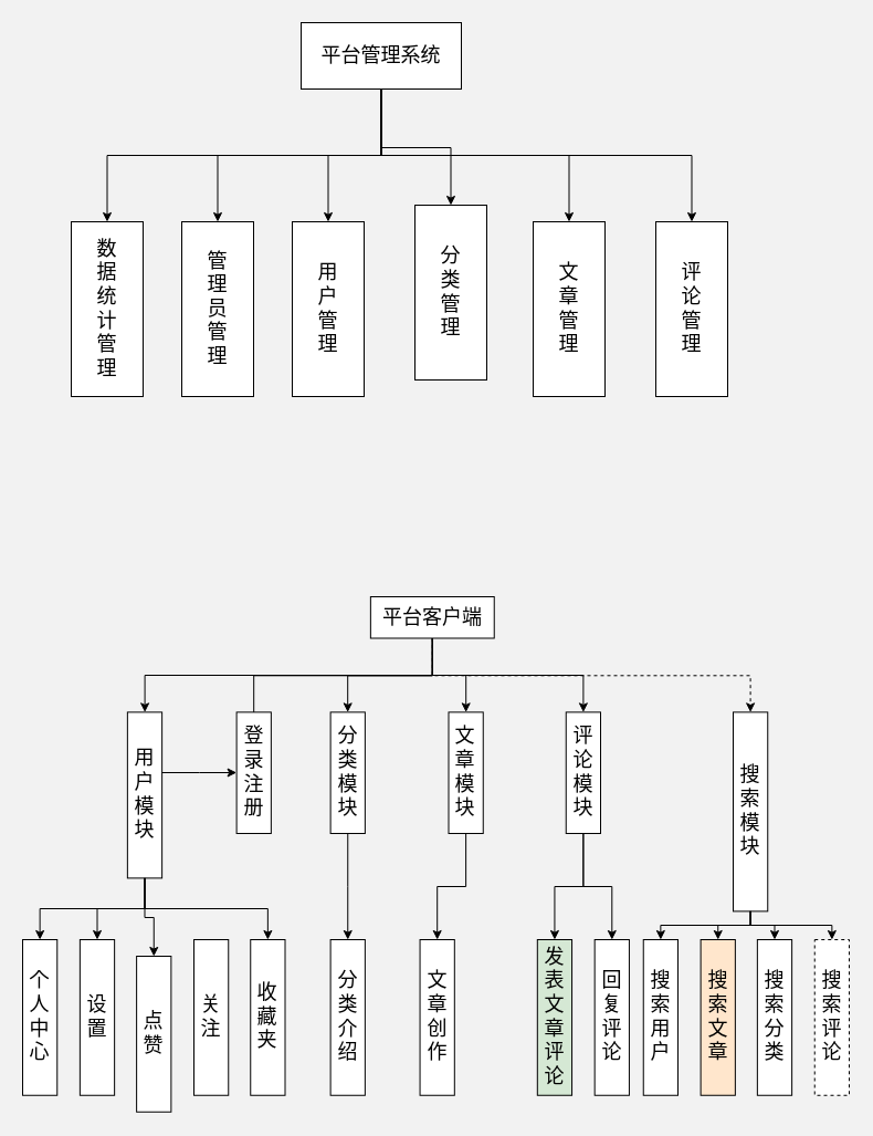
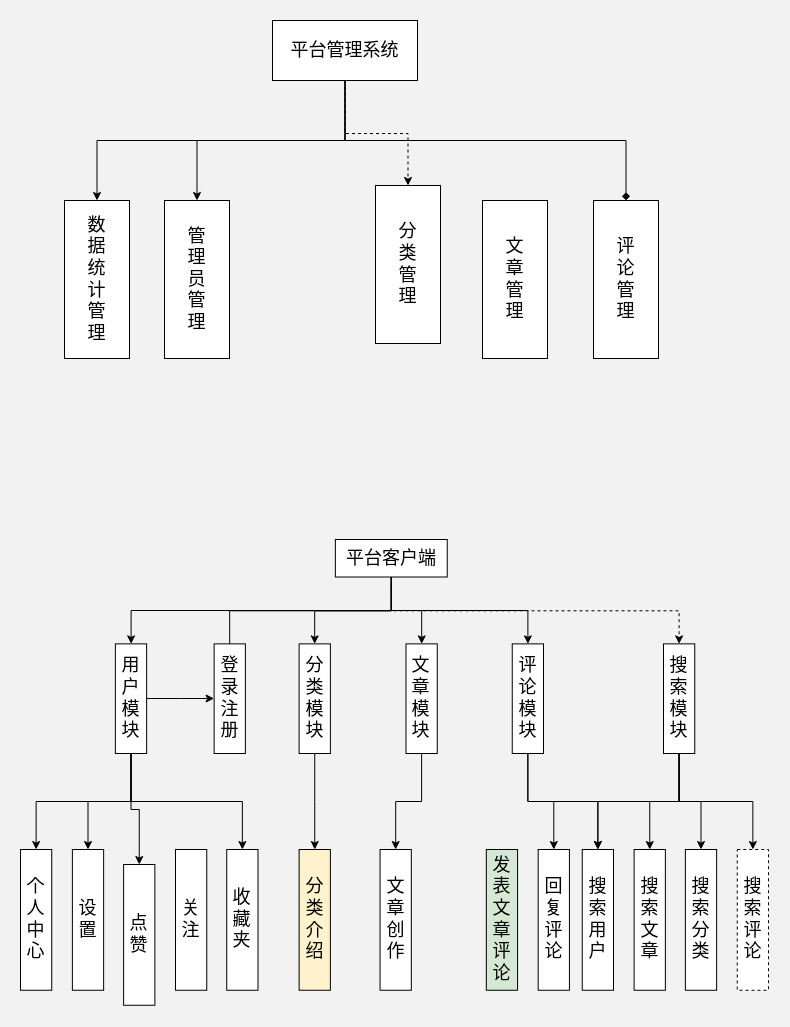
  <mxCell id="0" />
  <mxCell id="1" parent="0" />
  <mxCell id="2" style="edgeStyle=elbowEdgeStyle;rounded=0;orthogonalLoop=1;jettySize=auto;elbow=vertical;html=1;fontSize=18;" parent="1" source="8" target="13" edge="1"><mxGeometry relative="1" as="geometry" /></mxCell>
  <mxCell id="3" style="edgeStyle=elbowEdgeStyle;rounded=0;orthogonalLoop=1;jettySize=auto;elbow=vertical;html=1;fontSize=18;" parent="1" source="8" target="14" edge="1"><mxGeometry relative="1" as="geometry" /></mxCell>
- <mxCell id="4" style="edgeStyle=elbowEdgeStyle;rounded=0;orthogonalLoop=1;jettySize=auto;elbow=vertical;html=1;fontSize=18;" parent="1" source="8" target="9" edge="1"><mxGeometry relative="1" as="geometry" /></mxCell>
- <mxCell id="5" style="edgeStyle=elbowEdgeStyle;rounded=0;orthogonalLoop=1;jettySize=auto;elbow=vertical;html=1;fontSize=18;" parent="1" source="8" target="11" edge="1"><mxGeometry relative="1" as="geometry" /></mxCell>
- <mxCell id="6" style="edgeStyle=elbowEdgeStyle;rounded=0;orthogonalLoop=1;jettySize=auto;elbow=vertical;html=1;fontSize=18;" parent="1" source="8" target="10" edge="1"><mxGeometry relative="1" as="geometry" /></mxCell>
- <mxCell id="7" style="edgeStyle=elbowEdgeStyle;rounded=0;orthogonalLoop=1;jettySize=auto;elbow=vertical;html=1;fontSize=18;" parent="1" source="8" target="12" edge="1"><mxGeometry relative="1" as="geometry" /></mxCell>
+ <mxCell id="5" style="edgeStyle=elbowEdgeStyle;rounded=0;orthogonalLoop=1;jettySize=auto;elbow=vertical;html=1;fontSize=18;dashed=1;" parent="1" source="8" target="11" edge="1"><mxGeometry relative="1" as="geometry" /></mxCell>
+ <mxCell id="7" style="edgeStyle=elbowEdgeStyle;rounded=0;orthogonalLoop=1;jettySize=auto;elbow=vertical;html=1;fontSize=18;endArrow=diamond;" parent="1" source="8" target="12" edge="1"><mxGeometry relative="1" as="geometry" /></mxCell>
  <mxCell id="8" value="平台管理系统" style="rounded=0;whiteSpace=wrap;html=1;fontSize=18;" parent="1" vertex="1"><mxGeometry x="272" y="20" width="145" height="60" as="geometry" /></mxCell>
- <mxCell id="9" value="用&lt;br style=&quot;font-size: 18px;&quot;&gt;户&lt;br style=&quot;font-size: 18px;&quot;&gt;管&lt;br style=&quot;font-size: 18px;&quot;&gt;理" style="rounded=0;whiteSpace=wrap;html=1;align=center;fontSize=18;" parent="1" vertex="1"><mxGeometry x="264" y="200" width="65" height="158" as="geometry" /></mxCell>
  <mxCell id="10" value="文&lt;br&gt;章&lt;br&gt;管&lt;br&gt;理" style="rounded=0;whiteSpace=wrap;html=1;align=center;fontSize=18;" parent="1" vertex="1"><mxGeometry x="482" y="200" width="65" height="158" as="geometry" /></mxCell>
  <mxCell id="11" value="分&lt;br&gt;类&lt;br&gt;管&lt;br&gt;理" style="rounded=0;whiteSpace=wrap;html=1;align=center;fontSize=18;" parent="1" vertex="1"><mxGeometry x="375" y="185" width="65" height="158" as="geometry" /></mxCell>
  <mxCell id="12" value="评&lt;br&gt;论&lt;br&gt;管&lt;br&gt;理" style="rounded=0;whiteSpace=wrap;html=1;align=center;fontSize=18;" parent="1" vertex="1"><mxGeometry x="593" y="200" width="65" height="158" as="geometry" /></mxCell>
  <mxCell id="13" value="数&lt;br&gt;据&lt;br&gt;统&lt;br&gt;计&lt;br&gt;管&lt;br&gt;理" style="rounded=0;whiteSpace=wrap;html=1;align=center;fontSize=18;" parent="1" vertex="1"><mxGeometry x="64" y="200" width="65" height="158" as="geometry" /></mxCell>
  <mxCell id="14" value="管&lt;br&gt;理&lt;br&gt;员&lt;br&gt;管&lt;br&gt;理" style="rounded=0;whiteSpace=wrap;html=1;align=center;fontSize=18;" parent="1" vertex="1"><mxGeometry x="164" y="200" width="65" height="158" as="geometry" /></mxCell>
  <mxCell id="15" value="平台客户端" style="rounded=0;whiteSpace=wrap;html=1;fontSize=18;" parent="1" vertex="1"><mxGeometry x="334.873" y="539" width="111.874" height="37.5" as="geometry" /></mxCell>
- <mxCell id="16" value="用&lt;br&gt;户&lt;br&gt;模&lt;br&gt;块" style="rounded=0;whiteSpace=wrap;html=1;align=center;fontSize=18;" parent="1" vertex="1"><mxGeometry x="114.87" y="643.375" width="31.25" height="150" as="geometry" /></mxCell>
+ <mxCell id="16" value="用&lt;br&gt;户&lt;br&gt;模&lt;br&gt;块" style="rounded=0;whiteSpace=wrap;html=1;align=center;fontSize=18;" parent="1" vertex="1"><mxGeometry x="114.87" y="643.375" width="31.25" height="109.63" as="geometry" /></mxCell>
  <mxCell id="17" style="edgeStyle=orthogonalEdgeStyle;rounded=0;orthogonalLoop=1;jettySize=auto;html=1;fontSize=18;exitX=0.5;exitY=1;exitDx=0;exitDy=0;" parent="1" source="15" target="16" edge="1"><mxGeometry relative="1" as="geometry" /></mxCell>
  <mxCell id="18" value="文&lt;br&gt;章&lt;br&gt;模&lt;br&gt;块" style="rounded=0;whiteSpace=wrap;html=1;align=center;fontSize=18;" parent="1" vertex="1"><mxGeometry x="405.497" y="643.375" width="31.25" height="109.63" as="geometry" /></mxCell>
  <mxCell id="19" style="edgeStyle=orthogonalEdgeStyle;rounded=0;orthogonalLoop=1;jettySize=auto;html=1;fontSize=18;exitX=0.5;exitY=1;exitDx=0;exitDy=0;" parent="1" source="15" target="18" edge="1"><mxGeometry relative="1" as="geometry" /></mxCell>
  <mxCell id="20" value="分&lt;br&gt;类&lt;br&gt;模&lt;br&gt;块" style="rounded=0;whiteSpace=wrap;html=1;align=center;fontSize=18;" parent="1" vertex="1"><mxGeometry x="298.623" y="643.375" width="31.25" height="109.63" as="geometry" /></mxCell>
  <mxCell id="21" style="edgeStyle=orthogonalEdgeStyle;rounded=0;orthogonalLoop=1;jettySize=auto;html=1;fontSize=18;" parent="1" source="15" target="20" edge="1"><mxGeometry relative="1" as="geometry"><Array as="points"><mxPoint x="391.123" y="610.25" /><mxPoint x="314.248" y="610.25" /></Array></mxGeometry></mxCell>
  <mxCell id="22" value="评&lt;br&gt;论&lt;br&gt;模&lt;br&gt;块" style="rounded=0;whiteSpace=wrap;html=1;align=center;fontSize=18;" parent="1" vertex="1"><mxGeometry x="511.747" y="643.375" width="31.25" height="109.63" as="geometry" /></mxCell>
  <mxCell id="23" style="edgeStyle=orthogonalEdgeStyle;rounded=0;orthogonalLoop=1;jettySize=auto;html=1;fontSize=18;exitX=0.5;exitY=1;exitDx=0;exitDy=0;" parent="1" source="15" target="22" edge="1"><mxGeometry relative="1" as="geometry" /></mxCell>
  <mxCell id="24" value="登&lt;br&gt;录&lt;br&gt;注&lt;br&gt;册" style="rounded=0;whiteSpace=wrap;html=1;align=center;fontSize=18;" parent="1" vertex="1"><mxGeometry x="213.624" y="643.375" width="31.25" height="109.63" as="geometry" /></mxCell>
  <mxCell id="25" style="edgeStyle=orthogonalEdgeStyle;rounded=0;orthogonalLoop=1;jettySize=auto;html=1;fontSize=18;exitX=0.5;exitY=1;exitDx=0;exitDy=0;endArrow=none;" parent="1" source="15" target="24" edge="1"><mxGeometry relative="1" as="geometry"><Array as="points"><mxPoint x="391.123" y="610.25" /><mxPoint x="229.249" y="610.25" /></Array></mxGeometry></mxCell>
  <mxCell id="26" value="个&lt;br&gt;人&lt;br&gt;中&lt;br&gt;心" style="rounded=0;whiteSpace=wrap;html=1;align=center;fontSize=18;" parent="1" vertex="1"><mxGeometry x="20" y="849" width="31.25" height="140.75" as="geometry" /></mxCell>
  <mxCell id="27" style="edgeStyle=elbowEdgeStyle;rounded=0;orthogonalLoop=1;jettySize=auto;elbow=vertical;html=1;fontSize=18;" parent="1" source="16" target="26" edge="1"><mxGeometry relative="1" as="geometry" /></mxCell>
  <mxCell id="28" value="收&lt;br&gt;藏&lt;br&gt;夹" style="rounded=0;whiteSpace=wrap;html=1;align=center;fontSize=18;" parent="1" vertex="1"><mxGeometry x="226.249" y="849" width="31.25" height="140.75" as="geometry" /></mxCell>
  <mxCell id="29" style="edgeStyle=elbowEdgeStyle;rounded=0;orthogonalLoop=1;jettySize=auto;elbow=vertical;html=1;fontSize=18;" parent="1" source="16" target="28" edge="1"><mxGeometry relative="1" as="geometry" /></mxCell>
  <mxCell id="30" value="文&lt;br&gt;章&lt;br&gt;创&lt;br&gt;作" style="rounded=0;whiteSpace=wrap;html=1;align=center;fontSize=18;" parent="1" vertex="1"><mxGeometry x="379.56" y="849" width="31.25" height="140.75" as="geometry" /></mxCell>
  <mxCell id="31" style="edgeStyle=elbowEdgeStyle;rounded=0;orthogonalLoop=1;jettySize=auto;elbow=vertical;html=1;fontSize=18;" parent="1" source="18" target="30" edge="1"><mxGeometry relative="1" as="geometry" /></mxCell>
- <mxCell id="32" value="搜&lt;br&gt;索&lt;br&gt;模&lt;br&gt;块" style="rounded=0;whiteSpace=wrap;html=1;align=center;fontSize=18;" parent="1" vertex="1"><mxGeometry x="662.996" y="643.375" width="31.25" height="180" as="geometry" /></mxCell>
+ <mxCell id="32" value="搜&lt;br&gt;索&lt;br&gt;模&lt;br&gt;块" style="rounded=0;whiteSpace=wrap;html=1;align=center;fontSize=18;" parent="1" vertex="1"><mxGeometry x="662.996" y="643.375" width="31.25" height="109.63" as="geometry" /></mxCell>
  <mxCell id="33" style="edgeStyle=orthogonalEdgeStyle;rounded=0;orthogonalLoop=1;jettySize=auto;html=1;fontSize=18;exitX=0.5;exitY=1;exitDx=0;exitDy=0;dashed=1;" parent="1" source="15" target="32" edge="1"><mxGeometry relative="1" as="geometry"><Array as="points"><mxPoint x="391.123" y="610.25" /><mxPoint x="678.621" y="610.25" /></Array></mxGeometry></mxCell>
  <mxCell id="34" value="发&lt;br&gt;表&lt;br&gt;文&lt;br&gt;章&lt;br&gt;评&lt;br&gt;论" style="rounded=0;whiteSpace=wrap;html=1;align=center;fontSize=18;fillColor=#d5e8d4;" parent="1" vertex="1"><mxGeometry x="485.81" y="849" width="31.25" height="140.75" as="geometry" /></mxCell>
- <mxCell id="35" style="edgeStyle=elbowEdgeStyle;rounded=0;orthogonalLoop=1;jettySize=auto;elbow=vertical;html=1;fontSize=18;" parent="1" source="22" target="34" edge="1"><mxGeometry relative="1" as="geometry" /></mxCell>
+ <mxCell id="35" style="edgeStyle=elbowEdgeStyle;rounded=0;orthogonalLoop=1;jettySize=auto;elbow=vertical;html=1;fontSize=18;" parent="1" source="22" target="38" edge="1"><mxGeometry relative="1" as="geometry" /></mxCell>
  <mxCell id="36" value="回&lt;br&gt;复&lt;br&gt;评&lt;br&gt;论" style="rounded=0;whiteSpace=wrap;html=1;align=center;fontSize=18;" parent="1" vertex="1"><mxGeometry x="537.684" y="849" width="31.25" height="140.75" as="geometry" /></mxCell>
  <mxCell id="37" style="edgeStyle=elbowEdgeStyle;rounded=0;orthogonalLoop=1;jettySize=auto;elbow=vertical;html=1;fontSize=18;" parent="1" source="22" target="36" edge="1"><mxGeometry relative="1" as="geometry" /></mxCell>
  <mxCell id="38" value="搜&lt;br&gt;索&lt;br&gt;用&lt;br&gt;户" style="rounded=0;whiteSpace=wrap;html=1;align=center;fontSize=18;" parent="1" vertex="1"><mxGeometry x="581.746" y="849" width="31.25" height="140.75" as="geometry" /></mxCell>
  <mxCell id="39" style="edgeStyle=elbowEdgeStyle;rounded=0;orthogonalLoop=1;jettySize=auto;elbow=vertical;html=1;fontSize=18;" parent="1" source="32" target="38" edge="1"><mxGeometry relative="1" as="geometry" /></mxCell>
- <mxCell id="40" value="搜&lt;br&gt;索&lt;br&gt;文&lt;br&gt;章" style="rounded=0;whiteSpace=wrap;html=1;align=center;fontSize=18;fillColor=#ffe6cc;" parent="1" vertex="1"><mxGeometry x="633.621" y="849" width="31.25" height="140.75" as="geometry" /></mxCell>
+ <mxCell id="40" value="搜&lt;br&gt;索&lt;br&gt;文&lt;br&gt;章" style="rounded=0;whiteSpace=wrap;html=1;align=center;fontSize=18;" parent="1" vertex="1"><mxGeometry x="633.621" y="849" width="31.25" height="140.75" as="geometry" /></mxCell>
  <mxCell id="41" style="edgeStyle=elbowEdgeStyle;rounded=0;orthogonalLoop=1;jettySize=auto;elbow=vertical;html=1;fontSize=18;" parent="1" source="32" target="40" edge="1"><mxGeometry relative="1" as="geometry" /></mxCell>
  <mxCell id="42" value="搜&lt;br&gt;索&lt;br&gt;分&lt;br&gt;类" style="rounded=0;whiteSpace=wrap;html=1;align=center;fontSize=18;" parent="1" vertex="1"><mxGeometry x="684.871" y="849" width="31.25" height="140.75" as="geometry" /></mxCell>
  <mxCell id="43" style="edgeStyle=elbowEdgeStyle;rounded=0;orthogonalLoop=1;jettySize=auto;elbow=vertical;html=1;fontSize=18;" parent="1" source="32" target="42" edge="1"><mxGeometry relative="1" as="geometry" /></mxCell>
  <mxCell id="44" value="搜&lt;br&gt;索&lt;br&gt;评&lt;br&gt;论" style="rounded=0;whiteSpace=wrap;html=1;align=center;fontSize=18;dashed=1;" parent="1" vertex="1"><mxGeometry x="736.745" y="849" width="31.25" height="140.75" as="geometry" /></mxCell>
  <mxCell id="45" style="edgeStyle=elbowEdgeStyle;rounded=0;orthogonalLoop=1;jettySize=auto;elbow=vertical;html=1;fontSize=18;" parent="1" source="32" target="44" edge="1"><mxGeometry relative="1" as="geometry" /></mxCell>
  <mxCell id="46" value="设&lt;br&gt;置" style="rounded=0;whiteSpace=wrap;html=1;align=center;fontSize=18;" parent="1" vertex="1"><mxGeometry x="71.875" y="849" width="31.25" height="140.75" as="geometry" /></mxCell>
  <mxCell id="47" style="edgeStyle=elbowEdgeStyle;rounded=0;orthogonalLoop=1;jettySize=auto;elbow=vertical;html=1;fontSize=18;" parent="1" source="16" target="46" edge="1"><mxGeometry relative="1" as="geometry" /></mxCell>
  <mxCell id="48" value="点&lt;br&gt;赞" style="rounded=0;whiteSpace=wrap;html=1;align=center;fontSize=18;" parent="1" vertex="1"><mxGeometry x="123.124" y="864" width="31.25" height="140.75" as="geometry" /></mxCell>
  <mxCell id="49" style="edgeStyle=elbowEdgeStyle;rounded=0;orthogonalLoop=1;jettySize=auto;elbow=vertical;html=1;fontSize=18;" parent="1" source="16" target="48" edge="1"><mxGeometry relative="1" as="geometry" /></mxCell>
  <mxCell id="50" value="关&lt;br&gt;注" style="rounded=0;whiteSpace=wrap;html=1;align=center;fontSize=18;" parent="1" vertex="1"><mxGeometry x="174.999" y="849" width="31.25" height="140.75" as="geometry" /></mxCell>
  <mxCell id="51" style="edgeStyle=elbowEdgeStyle;rounded=0;orthogonalLoop=1;jettySize=auto;elbow=vertical;html=1;fontSize=18;" parent="1" source="16" target="24" edge="1"><mxGeometry relative="1" as="geometry" /></mxCell>
- <mxCell id="52" value="分&lt;br&gt;类&lt;br&gt;介&lt;br&gt;绍" style="rounded=0;whiteSpace=wrap;html=1;align=center;fontSize=18;" parent="1" vertex="1"><mxGeometry x="298.623" y="849" width="31.25" height="140.75" as="geometry" /></mxCell>
+ <mxCell id="52" value="分&lt;br&gt;类&lt;br&gt;介&lt;br&gt;绍" style="rounded=0;whiteSpace=wrap;html=1;align=center;fontSize=18;fillColor=#fff2cc;" parent="1" vertex="1"><mxGeometry x="298.623" y="849" width="31.25" height="140.75" as="geometry" /></mxCell>
  <mxCell id="53" style="edgeStyle=elbowEdgeStyle;rounded=0;orthogonalLoop=1;jettySize=auto;elbow=vertical;html=1;fontSize=18;" parent="1" source="20" target="52" edge="1"><mxGeometry relative="1" as="geometry" /></mxCell>
